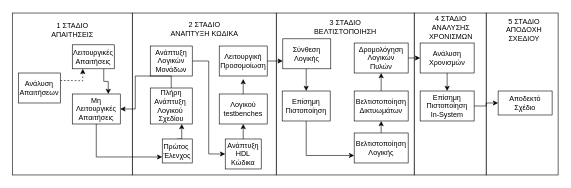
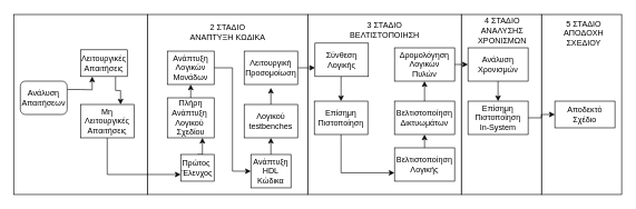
  <mxCell id="0" />
  <mxCell id="1" parent="0" />
  <mxCell id="2" value="" style="rounded=0;whiteSpace=wrap;html=1;" parent="1" vertex="1"><mxGeometry x="810" y="21" width="120" height="270" as="geometry" /></mxCell>
  <mxCell id="3" value="" style="rounded=0;whiteSpace=wrap;html=1;" parent="1" vertex="1"><mxGeometry x="690" y="21" width="120" height="270" as="geometry" /></mxCell>
  <mxCell id="4" value="" style="rounded=0;whiteSpace=wrap;html=1;" parent="1" vertex="1"><mxGeometry x="460" y="21" width="230" height="270" as="geometry" /></mxCell>
  <mxCell id="5" value="" style="rounded=0;whiteSpace=wrap;html=1;" parent="1" vertex="1"><mxGeometry x="220" y="21" width="240" height="270" as="geometry" /></mxCell>
  <mxCell id="6" value="" style="rounded=0;whiteSpace=wrap;html=1;" parent="1" vertex="1"><mxGeometry y="21" width="200" height="270" as="geometry" x="20" /></mxCell>
- <mxCell id="7" style="edgeStyle=orthogonalEdgeStyle;rounded=0;orthogonalLoop=1;jettySize=auto;html=1;exitX=1;exitY=0.25;exitDx=0;exitDy=0;entryX=0.25;entryY=1;entryDx=0;entryDy=0;dashed=1;" parent="1" source="8" target="10" edge="1"><mxGeometry relative="1" as="geometry" /></mxCell>
- <mxCell id="8" value="Ανάλυση&lt;br&gt;Απαιτήσεων" style="rounded=0;whiteSpace=wrap;html=1;" parent="1" vertex="1"><mxGeometry x="30" y="121" width="70" height="50" as="geometry" /></mxCell>
+ <mxCell id="7" style="edgeStyle=orthogonalEdgeStyle;rounded=0;orthogonalLoop=1;jettySize=auto;html=1;exitX=1;exitY=0.25;exitDx=0;exitDy=0;entryX=0.25;entryY=1;entryDx=0;entryDy=0;" parent="1" source="8" target="10" edge="1"><mxGeometry relative="1" as="geometry" /></mxCell>
+ <mxCell id="8" value="Ανάλυση&lt;br&gt;Απαιτήσεων" style="whiteSpace=wrap;html=1;rounded=1;" parent="1" vertex="1"><mxGeometry x="30" y="121" width="70" height="50" as="geometry" /></mxCell>
  <mxCell id="9" style="edgeStyle=orthogonalEdgeStyle;rounded=0;orthogonalLoop=1;jettySize=auto;html=1;exitX=0.75;exitY=1;exitDx=0;exitDy=0;entryX=0.75;entryY=0;entryDx=0;entryDy=0;" parent="1" source="10" target="12" edge="1"><mxGeometry relative="1" as="geometry" /></mxCell>
  <mxCell id="10" value="Λειτουργικές&lt;br&gt;Απαιτήσεις" style="rounded=0;whiteSpace=wrap;html=1;" parent="1" vertex="1"><mxGeometry x="120" y="74" width="70" height="40" as="geometry" /></mxCell>
  <mxCell id="11" style="edgeStyle=orthogonalEdgeStyle;rounded=0;orthogonalLoop=1;jettySize=auto;html=1;exitX=0.5;exitY=1;exitDx=0;exitDy=0;entryX=0;entryY=0.75;entryDx=0;entryDy=0;" parent="1" source="12" target="18" edge="1"><mxGeometry relative="1" as="geometry" /></mxCell>
  <mxCell id="12" value="Μη&lt;br&gt;Λειτουργικές&lt;br&gt;Απαιτήσεις" style="rounded=0;whiteSpace=wrap;html=1;" parent="1" vertex="1"><mxGeometry x="120" y="156" width="80" height="50" as="geometry" /></mxCell>
  <mxCell id="13" style="edgeStyle=orthogonalEdgeStyle;rounded=0;orthogonalLoop=1;jettySize=auto;html=1;exitX=1;exitY=0.5;exitDx=0;exitDy=0;entryX=0;entryY=0.5;entryDx=0;entryDy=0;" parent="1" source="14" target="20" edge="1"><mxGeometry relative="1" as="geometry" /></mxCell>
  <mxCell id="14" value="Ανάπτυξη&lt;br&gt;Λογικών&lt;br&gt;Μονάδων" style="rounded=0;whiteSpace=wrap;html=1;" parent="1" vertex="1"><mxGeometry x="250" y="76" width="70" height="50" as="geometry" /></mxCell>
- <mxCell id="15" style="edgeStyle=orthogonalEdgeStyle;rounded=0;orthogonalLoop=1;jettySize=auto;html=1;exitX=0.5;exitY=0;exitDx=0;exitDy=0;" parent="1" source="16" target="12" edge="1"><mxGeometry relative="1" as="geometry" /></mxCell>
+ <mxCell id="15" style="edgeStyle=orthogonalEdgeStyle;rounded=0;orthogonalLoop=1;jettySize=auto;html=1;exitX=0.5;exitY=0;exitDx=0;exitDy=0;entryX=0.5;entryY=1;entryDx=0;entryDy=0;" parent="1" source="16" target="14" edge="1"><mxGeometry relative="1" as="geometry" /></mxCell>
  <mxCell id="16" value="Πλήρη&lt;br&gt;Ανάπτυξη&amp;nbsp;&lt;br&gt;Λογικού&amp;nbsp;&lt;br&gt;Σχεδίου" style="rounded=0;whiteSpace=wrap;html=1;" parent="1" vertex="1"><mxGeometry x="250" y="146" width="70" height="60" as="geometry" /></mxCell>
  <mxCell id="17" style="edgeStyle=orthogonalEdgeStyle;rounded=0;orthogonalLoop=1;jettySize=auto;html=1;exitX=0.5;exitY=0;exitDx=0;exitDy=0;entryX=0.75;entryY=1;entryDx=0;entryDy=0;" parent="1" source="18" target="16" edge="1"><mxGeometry relative="1" as="geometry" /></mxCell>
  <mxCell id="18" value="Πρώτος&amp;nbsp;&lt;br&gt;Έλενχος" style="rounded=0;whiteSpace=wrap;html=1;" parent="1" vertex="1"><mxGeometry x="270" y="231" width="50" height="40" as="geometry" /></mxCell>
  <mxCell id="19" style="edgeStyle=orthogonalEdgeStyle;rounded=0;orthogonalLoop=1;jettySize=auto;html=1;exitX=0.5;exitY=0;exitDx=0;exitDy=0;entryX=0.5;entryY=1;entryDx=0;entryDy=0;" parent="1" source="20" target="22" edge="1"><mxGeometry relative="1" as="geometry" /></mxCell>
  <mxCell id="20" value="Ανάπτυξη&lt;br&gt;HDL&lt;br&gt;Κώδικα" style="rounded=0;whiteSpace=wrap;html=1;" parent="1" vertex="1"><mxGeometry x="375" y="231" width="60" height="50" as="geometry" /></mxCell>
  <mxCell id="21" style="edgeStyle=orthogonalEdgeStyle;rounded=0;orthogonalLoop=1;jettySize=auto;html=1;exitX=0.5;exitY=0;exitDx=0;exitDy=0;" parent="1" source="22" edge="1"><mxGeometry relative="1" as="geometry"><mxPoint x="405" y="131" as="targetPoint" /></mxGeometry></mxCell>
  <mxCell id="22" value="Λογικού&lt;br&gt;testbenches" style="rounded=0;whiteSpace=wrap;html=1;" parent="1" vertex="1"><mxGeometry x="365" y="156" width="80" height="50" as="geometry" /></mxCell>
  <mxCell id="23" style="edgeStyle=orthogonalEdgeStyle;rounded=0;orthogonalLoop=1;jettySize=auto;html=1;exitX=1;exitY=0.5;exitDx=0;exitDy=0;entryX=0;entryY=0.75;entryDx=0;entryDy=0;" parent="1" source="24" target="26" edge="1"><mxGeometry relative="1" as="geometry" /></mxCell>
  <mxCell id="24" value="Λειτουργική&lt;br&gt;Προσομοίωση" style="rounded=0;whiteSpace=wrap;html=1;" parent="1" vertex="1"><mxGeometry x="365" y="76" width="80" height="50" as="geometry" /></mxCell>
  <mxCell id="25" style="edgeStyle=orthogonalEdgeStyle;rounded=0;orthogonalLoop=1;jettySize=auto;html=1;exitX=0.5;exitY=1;exitDx=0;exitDy=0;entryX=0.5;entryY=0;entryDx=0;entryDy=0;" parent="1" source="26" target="28" edge="1"><mxGeometry relative="1" as="geometry" /></mxCell>
  <mxCell id="26" value="Σύνθεση&lt;br&gt;Λογικής" style="rounded=0;whiteSpace=wrap;html=1;" parent="1" vertex="1"><mxGeometry x="471" y="64" width="80" height="50" as="geometry" /></mxCell>
  <mxCell id="27" style="edgeStyle=orthogonalEdgeStyle;rounded=0;orthogonalLoop=1;jettySize=auto;html=1;exitX=0.5;exitY=1;exitDx=0;exitDy=0;entryX=0;entryY=0.75;entryDx=0;entryDy=0;" parent="1" source="28" target="30" edge="1"><mxGeometry relative="1" as="geometry" /></mxCell>
  <mxCell id="28" value="Επίσημη&lt;br&gt;Πιστοποίηση" style="rounded=0;whiteSpace=wrap;html=1;" parent="1" vertex="1"><mxGeometry x="470" y="151" width="80" height="50" as="geometry" /></mxCell>
  <mxCell id="29" style="edgeStyle=orthogonalEdgeStyle;rounded=0;orthogonalLoop=1;jettySize=auto;html=1;exitX=0.5;exitY=0;exitDx=0;exitDy=0;entryX=0.5;entryY=1;entryDx=0;entryDy=0;" parent="1" source="30" target="32" edge="1"><mxGeometry relative="1" as="geometry" /></mxCell>
  <mxCell id="30" value="Βελτιστοποίηση&lt;br&gt;Λογικής" style="rounded=0;whiteSpace=wrap;html=1;" parent="1" vertex="1"><mxGeometry x="590" y="221" width="90" height="50" as="geometry" /></mxCell>
  <mxCell id="31" style="edgeStyle=orthogonalEdgeStyle;rounded=0;orthogonalLoop=1;jettySize=auto;html=1;exitX=0.5;exitY=0;exitDx=0;exitDy=0;entryX=0.5;entryY=1;entryDx=0;entryDy=0;" parent="1" source="32" target="34" edge="1"><mxGeometry relative="1" as="geometry" /></mxCell>
  <mxCell id="32" value="Βελτιστοποίηση&lt;br&gt;Δικτυωμάτων" style="rounded=0;whiteSpace=wrap;html=1;" parent="1" vertex="1"><mxGeometry x="590" y="151" width="90" height="50" as="geometry" /></mxCell>
  <mxCell id="33" style="edgeStyle=orthogonalEdgeStyle;rounded=0;orthogonalLoop=1;jettySize=auto;html=1;exitX=1;exitY=0.5;exitDx=0;exitDy=0;entryX=0;entryY=0.5;entryDx=0;entryDy=0;" parent="1" source="34" target="36" edge="1"><mxGeometry relative="1" as="geometry" /></mxCell>
  <mxCell id="34" value="Δρομολόγηση&lt;br&gt;Λογικών&lt;br&gt;Πυλών" style="rounded=0;whiteSpace=wrap;html=1;" parent="1" vertex="1"><mxGeometry x="590" y="71" width="90" height="50" as="geometry" /></mxCell>
  <mxCell id="35" style="edgeStyle=orthogonalEdgeStyle;rounded=0;orthogonalLoop=1;jettySize=auto;html=1;exitX=0.5;exitY=1;exitDx=0;exitDy=0;entryX=0.5;entryY=0;entryDx=0;entryDy=0;" parent="1" source="36" target="38" edge="1"><mxGeometry relative="1" as="geometry" /></mxCell>
  <mxCell id="36" value="Ανάλυση&lt;br&gt;Χρονισμών" style="rounded=0;whiteSpace=wrap;html=1;" parent="1" vertex="1"><mxGeometry x="700" y="71" width="90" height="50" as="geometry" /></mxCell>
  <mxCell id="37" style="edgeStyle=orthogonalEdgeStyle;rounded=0;orthogonalLoop=1;jettySize=auto;html=1;exitX=1;exitY=0.5;exitDx=0;exitDy=0;entryX=0;entryY=0.5;entryDx=0;entryDy=0;" parent="1" source="38" target="39" edge="1"><mxGeometry relative="1" as="geometry" /></mxCell>
  <mxCell id="38" value="Επίσημη&lt;br&gt;Πιστοποίηση&lt;br&gt;In-System" style="rounded=0;whiteSpace=wrap;html=1;" parent="1" vertex="1"><mxGeometry x="700" y="151" width="90" height="50" as="geometry" /></mxCell>
  <mxCell id="39" value="Αποδεκτό&lt;br&gt;Σχέδιο" style="rounded=0;whiteSpace=wrap;html=1;" parent="1" vertex="1"><mxGeometry x="830" y="151" width="90" height="40" as="geometry" /></mxCell>
- <mxCell id="40" value="1 ΣΤΑΔΙΟ&lt;br&gt;ΑΠΑΙΤΗΣΕΙΣ" style="text;html=1;align=center;verticalAlign=middle;resizable=0;points=[];autosize=1;strokeColor=none;fillColor=none;" parent="1" vertex="1"><mxGeometry x="75" y="34" width="90" height="30" as="geometry" /></mxCell>
  <mxCell id="41" value="2 ΣΤΑΔΙΟ&lt;br&gt;ΑΝΑΠΤΥΞΗ ΚΩΔΙΚΑ" style="text;html=1;align=center;verticalAlign=middle;resizable=0;points=[];autosize=1;strokeColor=none;fillColor=none;" parent="1" vertex="1"><mxGeometry x="275" y="33" width="130" height="30" as="geometry" /></mxCell>
  <mxCell id="42" value="3 ΣΤΑΔΙΟ&lt;br&gt;ΒΕΛΤΙΣΤΟΠΟΙΗΣΗ" style="text;html=1;align=center;verticalAlign=middle;resizable=0;points=[];autosize=1;" parent="1" vertex="1"><mxGeometry x="515" y="30" width="120" height="30" as="geometry" /></mxCell>
  <mxCell id="43" value="4 ΣΤΑΔΙΟ&lt;br&gt;ΑΝΑΛΥΣΗΣ&lt;br&gt;ΧΡΟΝΙΣΜΩΝ" style="text;html=1;align=center;verticalAlign=middle;resizable=0;points=[];autosize=1;strokeColor=none;fillColor=none;" parent="1" vertex="1"><mxGeometry x="706" y="20" width="90" height="50" as="geometry" /></mxCell>
  <mxCell id="44" value="5 ΣΤΑΔΙΟ&lt;br&gt;ΑΠΟΔΟΧΗ&lt;br&gt;ΣΧΕΔΙΟΥ" style="text;html=1;align=center;verticalAlign=middle;resizable=0;points=[];autosize=1;strokeColor=none;fillColor=none;" parent="1" vertex="1"><mxGeometry x="833" y="24" width="80" height="50" as="geometry" /></mxCell>
